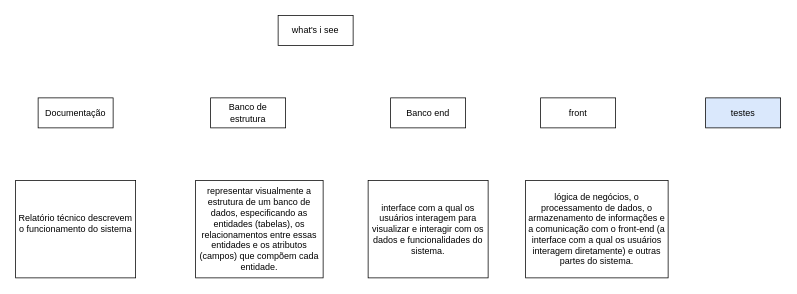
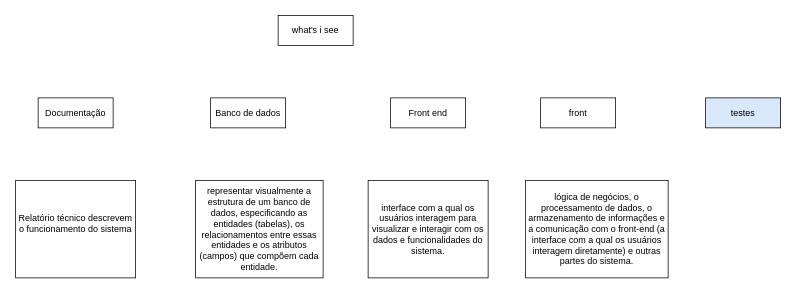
  <mxCell id="0" />
  <mxCell id="1" parent="0" />
  <mxCell id="2" value="what's i see" style="whiteSpace=wrap;html=1;align=center;" vertex="1" parent="1"><mxGeometry x="370" y="20" width="100" height="40" as="geometry" /></mxCell>
  <mxCell id="3" value="Documentação" style="whiteSpace=wrap;html=1;align=center;" vertex="1" parent="1"><mxGeometry x="50" y="130" width="100" height="40" as="geometry" /></mxCell>
- <mxCell id="4" value="Banco de estrutura" style="whiteSpace=wrap;html=1;align=center;" vertex="1" parent="1"><mxGeometry x="280" y="130" width="100" height="40" as="geometry" /></mxCell>
- <mxCell id="5" value="Banco end" style="whiteSpace=wrap;html=1;align=center;" vertex="1" parent="1"><mxGeometry x="520" y="130" width="100" height="40" as="geometry" /></mxCell>
+ <mxCell id="4" value="Banco de dados" style="whiteSpace=wrap;html=1;align=center;" vertex="1" parent="1"><mxGeometry x="280" y="130" width="100" height="40" as="geometry" /></mxCell>
+ <mxCell id="5" value="Front end" style="whiteSpace=wrap;html=1;align=center;" vertex="1" parent="1"><mxGeometry x="520" y="130" width="100" height="40" as="geometry" /></mxCell>
  <mxCell id="6" value="front&lt;br&gt;" style="whiteSpace=wrap;html=1;align=center;" vertex="1" parent="1"><mxGeometry x="720" y="130" width="100" height="40" as="geometry" /></mxCell>
  <mxCell id="7" value="testes" style="whiteSpace=wrap;html=1;align=center;fillColor=#dae8fc;" vertex="1" parent="1"><mxGeometry x="940" y="130" width="100" height="40" as="geometry" /></mxCell>
  <mxCell id="8" value="Relatório técnico&amp;nbsp;descrevem o funcionamento do sistema&lt;br&gt;&amp;nbsp;" style="whiteSpace=wrap;html=1;align=center;" vertex="1" parent="1"><mxGeometry x="20" y="240" width="160" height="130" as="geometry" /></mxCell>
  <mxCell id="9" value="representar visualmente a estrutura de um banco de dados, especificando as entidades (tabelas), os relacionamentos entre essas entidades e os atributos (campos) que compõem cada entidade." style="whiteSpace=wrap;html=1;align=center;" vertex="1" parent="1"><mxGeometry x="260" y="240" width="170" height="130" as="geometry" /></mxCell>
  <mxCell id="10" value="interface com a qual os usuários interagem para visualizar e interagir com os dados e funcionalidades do sistema." style="whiteSpace=wrap;html=1;align=center;" vertex="1" parent="1"><mxGeometry x="490" y="240" width="160" height="130" as="geometry" /></mxCell>
  <mxCell id="11" value="lógica de negócios, o processamento de dados, o armazenamento de informações e a comunicação com o front-end (a interface com a qual os usuários interagem diretamente) e outras partes do sistema." style="whiteSpace=wrap;html=1;align=center;" vertex="1" parent="1"><mxGeometry x="700" y="240" width="190" height="130" as="geometry" /></mxCell>
